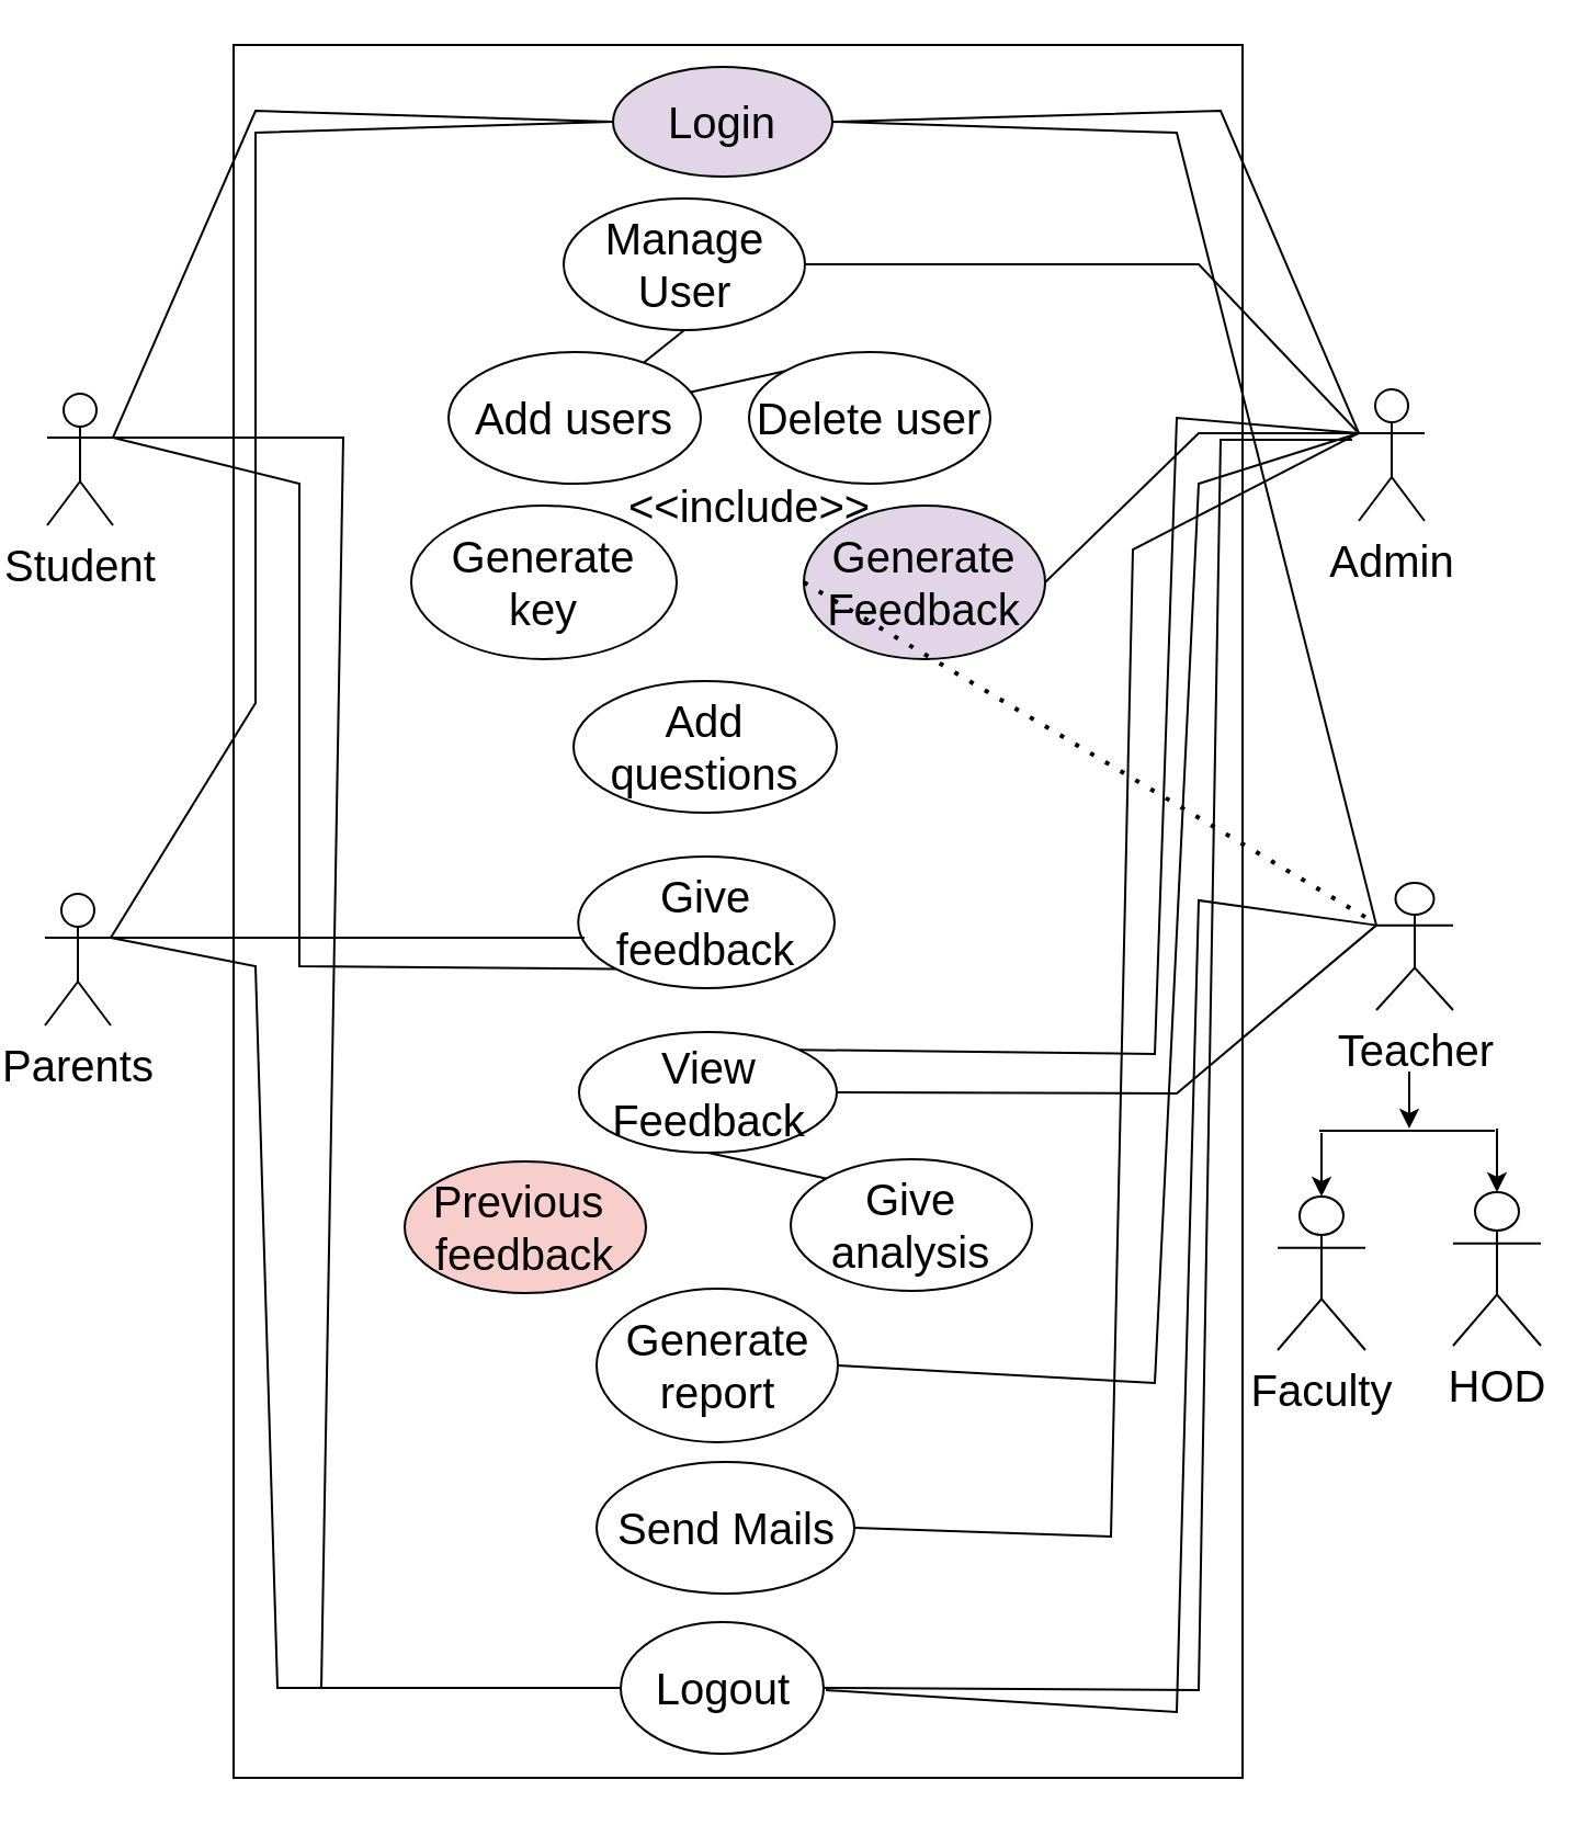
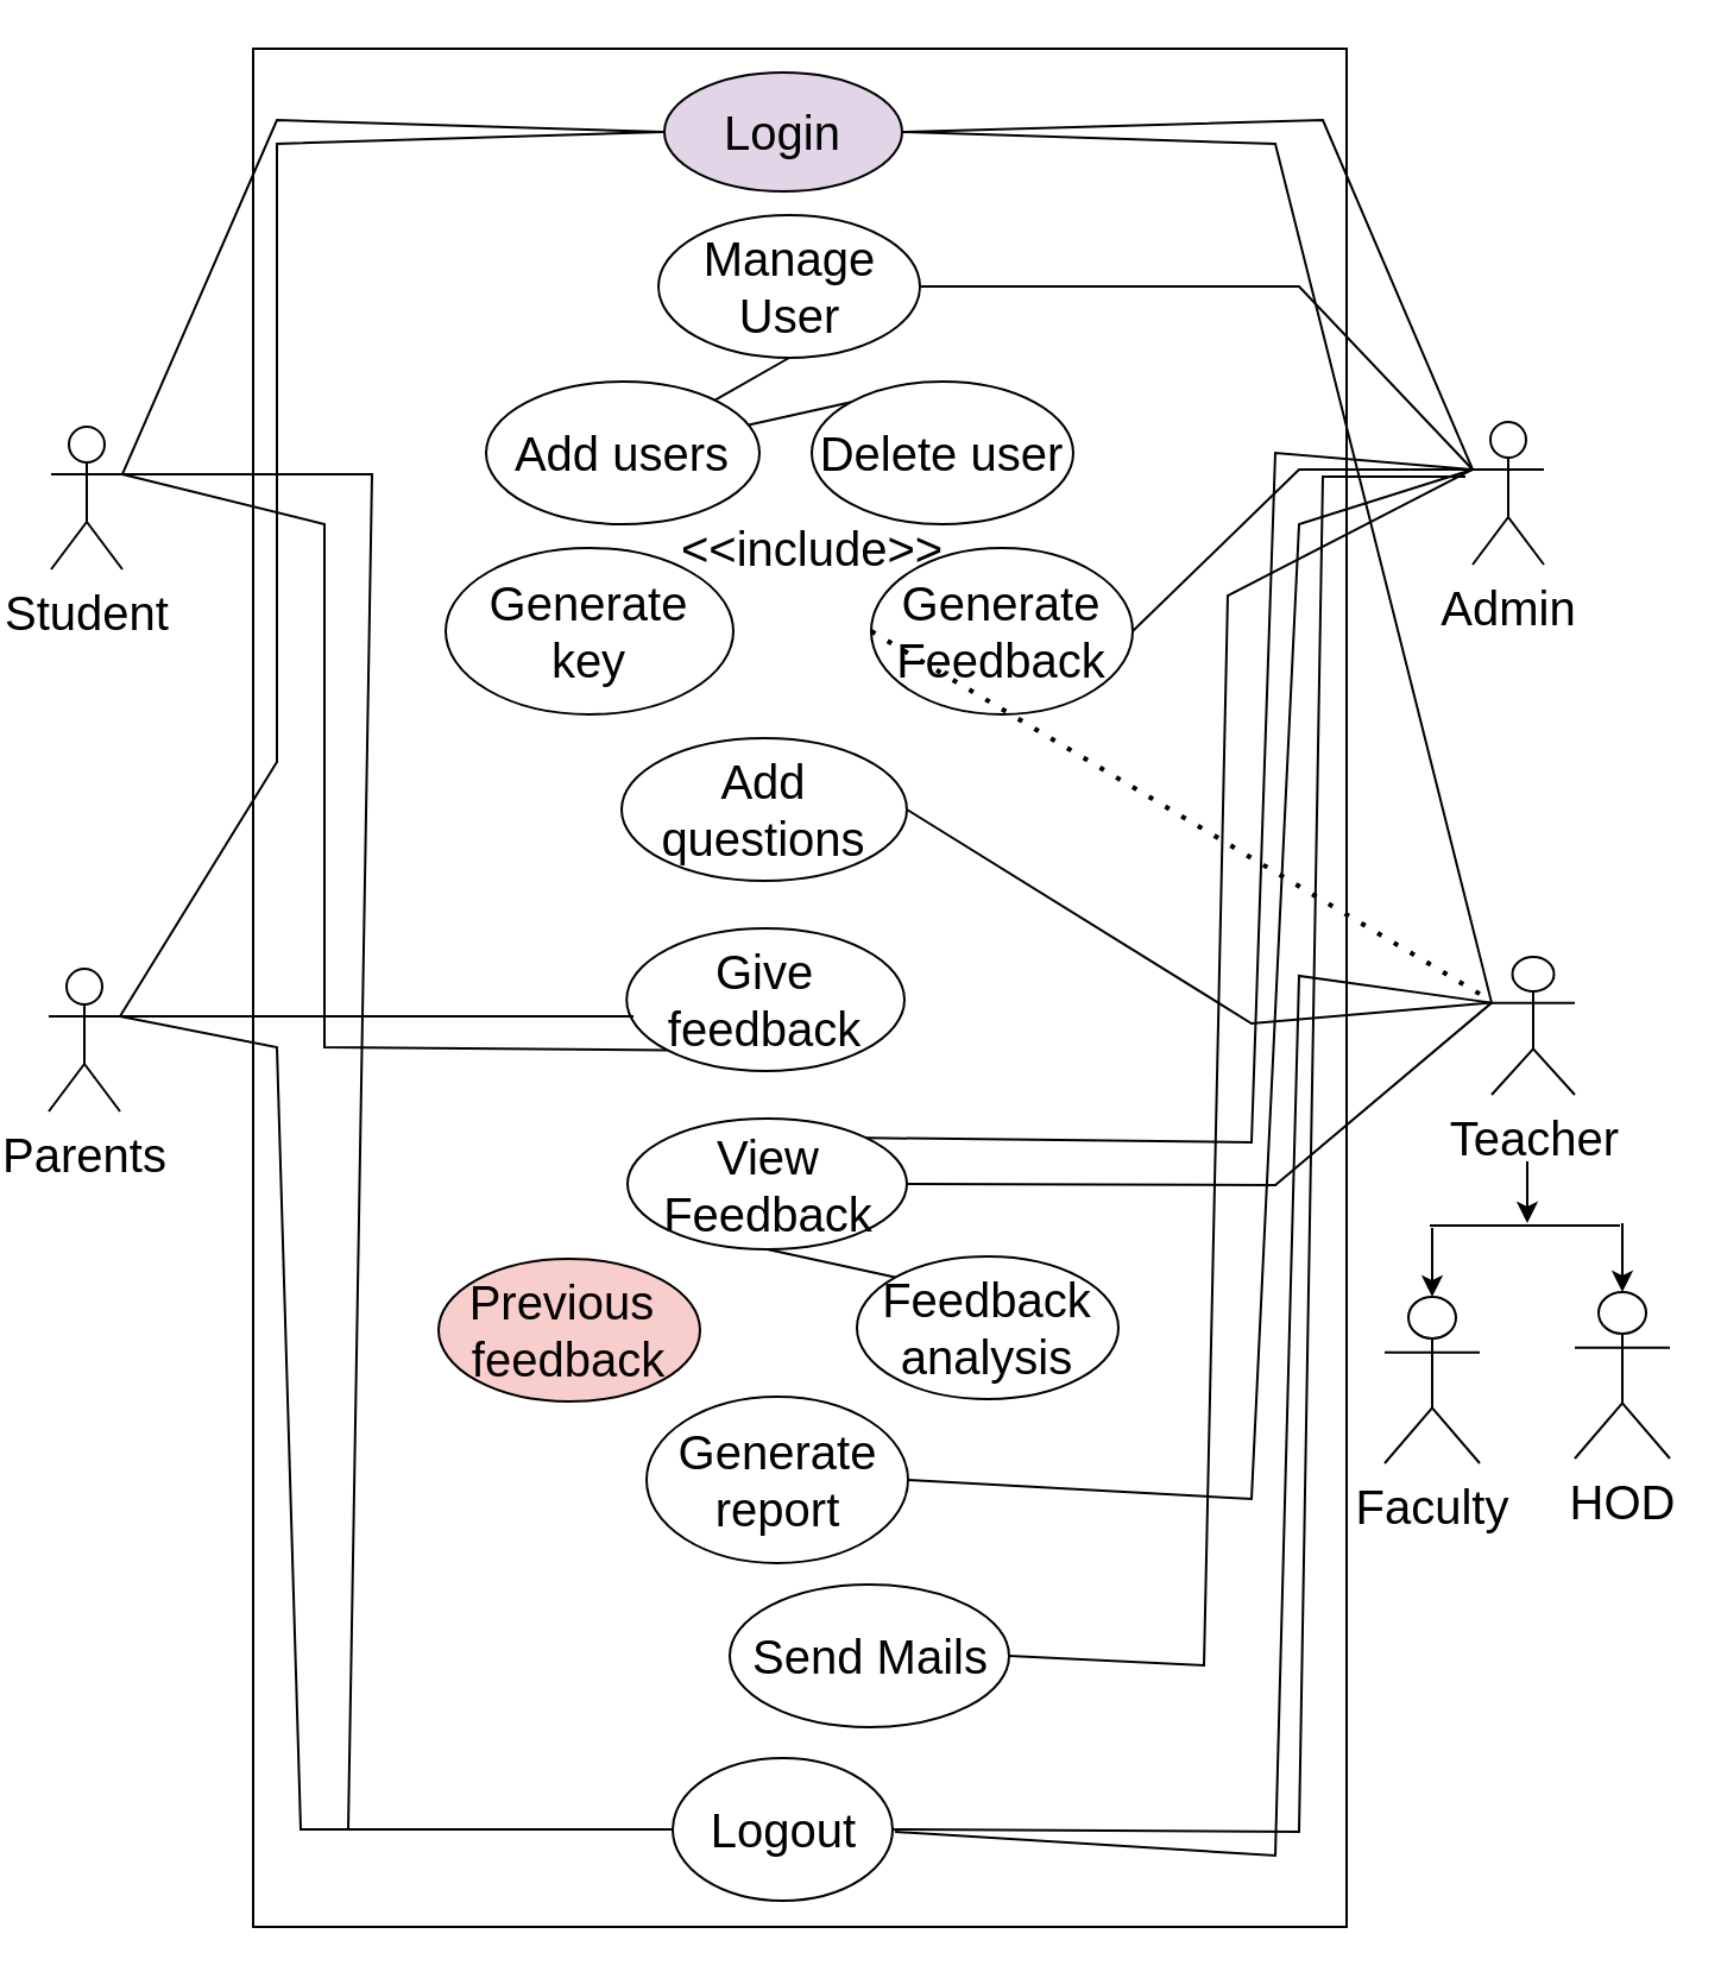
  <mxCell id="0" />
  <mxCell id="1" parent="0" />
  <mxCell id="2" value="" style="rounded=0;whiteSpace=wrap;html=1;" vertex="1" parent="1"><mxGeometry x="106" y="20" width="460" height="790" as="geometry" /></mxCell>
  <mxCell id="3" value="&lt;font style=&quot;font-size: 20px;&quot;&gt;Login&lt;/font&gt;" style="ellipse;whiteSpace=wrap;html=1;fillColor=#e1d5e7;" vertex="1" parent="1"><mxGeometry x="279" y="30" width="100" height="50" as="geometry" /></mxCell>
  <mxCell id="4" value="Admin" style="shape=umlActor;verticalLabelPosition=bottom;verticalAlign=top;html=1;outlineConnect=0;fontSize=20;" vertex="1" parent="1"><mxGeometry x="619" y="177" width="30" height="60" as="geometry" /></mxCell>
- <mxCell id="5" value="Manage User" style="ellipse;whiteSpace=wrap;html=1;fontSize=20;" vertex="1" parent="1"><mxGeometry x="256.5" y="90" width="110" height="60" as="geometry" /></mxCell>
- <mxCell id="6" value="Generate Feedback" style="ellipse;whiteSpace=wrap;html=1;fontSize=20;fillColor=#e1d5e7;" vertex="1" parent="1"><mxGeometry x="366" y="230" width="110" height="70" as="geometry" /></mxCell>
+ <mxCell id="5" value="Manage User" style="ellipse;whiteSpace=wrap;html=1;fontSize=20;" vertex="1" parent="1"><mxGeometry x="276.5" y="90" width="110" height="60" as="geometry" /></mxCell>
+ <mxCell id="6" value="Generate Feedback" style="ellipse;whiteSpace=wrap;html=1;fontSize=20;" vertex="1" parent="1"><mxGeometry x="366" y="230" width="110" height="70" as="geometry" /></mxCell>
  <mxCell id="7" value="View Feedback" style="ellipse;whiteSpace=wrap;html=1;fontSize=20;" vertex="1" parent="1"><mxGeometry x="263.5" y="470" width="117.5" height="55" as="geometry" /></mxCell>
  <mxCell id="8" value="Generate key" style="ellipse;whiteSpace=wrap;html=1;fontSize=20;" vertex="1" parent="1"><mxGeometry x="187" y="230" width="121" height="70" as="geometry" /></mxCell>
- <mxCell id="9" value="Send Mails" style="ellipse;whiteSpace=wrap;html=1;fontSize=20;" vertex="1" parent="1"><mxGeometry x="271.5" y="666" width="117.5" height="60" as="geometry" /></mxCell>
+ <mxCell id="9" value="Send Mails" style="ellipse;whiteSpace=wrap;html=1;fontSize=20;" vertex="1" parent="1"><mxGeometry x="306.5" y="666" width="117.5" height="60" as="geometry" /></mxCell>
  <mxCell id="10" value="Add questions" style="ellipse;whiteSpace=wrap;html=1;fontSize=20;" vertex="1" parent="1"><mxGeometry x="261" y="310" width="120" height="60" as="geometry" /></mxCell>
  <mxCell id="11" value="Delete user" style="ellipse;whiteSpace=wrap;html=1;fontSize=20;" vertex="1" parent="1"><mxGeometry x="341" y="160" width="110" height="60" as="geometry" /></mxCell>
  <mxCell id="12" value="Add users" style="ellipse;whiteSpace=wrap;html=1;fontSize=20;" vertex="1" parent="1"><mxGeometry x="204" y="160" width="115" height="60" as="geometry" /></mxCell>
  <mxCell id="13" value="Parents" style="shape=umlActor;verticalLabelPosition=bottom;verticalAlign=top;html=1;outlineConnect=0;fontSize=20;" vertex="1" parent="1"><mxGeometry x="20" y="407" width="30" height="60" as="geometry" /></mxCell>
  <mxCell id="14" value="Student" style="shape=umlActor;verticalLabelPosition=bottom;verticalAlign=top;html=1;outlineConnect=0;fontSize=20;" vertex="1" parent="1"><mxGeometry x="21" y="179" width="30" height="60" as="geometry" /></mxCell>
  <mxCell id="15" value="Teacher" style="shape=umlActor;verticalLabelPosition=bottom;verticalAlign=top;html=1;outlineConnect=0;fontSize=20;" vertex="1" parent="1"><mxGeometry x="627" y="402" width="35" height="58" as="geometry" /></mxCell>
  <mxCell id="16" value="" style="endArrow=none;html=1;rounded=0;fontSize=20;" edge="1" parent="1"><mxGeometry width="50" height="50" relative="1" as="geometry"><mxPoint x="601" y="515" as="sourcePoint" /><mxPoint x="681" y="515" as="targetPoint" /><Array as="points"><mxPoint x="641" y="515" /></Array></mxGeometry></mxCell>
  <mxCell id="17" value="" style="endArrow=classic;html=1;rounded=0;fontSize=20;" edge="1" parent="1"><mxGeometry width="50" height="50" relative="1" as="geometry"><mxPoint x="642" y="488" as="sourcePoint" /><mxPoint x="642" y="514" as="targetPoint" /></mxGeometry></mxCell>
  <mxCell id="18" value="Logout" style="ellipse;whiteSpace=wrap;html=1;fontSize=20;" vertex="1" parent="1"><mxGeometry x="282.5" y="739" width="92.5" height="60" as="geometry" /></mxCell>
  <mxCell id="19" value="Previous&amp;nbsp; feedback" style="ellipse;whiteSpace=wrap;html=1;fontSize=20;fillColor=#f8cecc;" vertex="1" parent="1"><mxGeometry x="184" y="529" width="110" height="60" as="geometry" /></mxCell>
- <mxCell id="20" value="Give analysis" style="ellipse;whiteSpace=wrap;html=1;fontSize=20;" vertex="1" parent="1"><mxGeometry x="360" y="528" width="110" height="60" as="geometry" /></mxCell>
+ <mxCell id="20" value="Feedback analysis" style="ellipse;whiteSpace=wrap;html=1;fontSize=20;" vertex="1" parent="1"><mxGeometry x="360" y="528" width="110" height="60" as="geometry" /></mxCell>
  <mxCell id="21" value="Give feedback" style="ellipse;whiteSpace=wrap;html=1;fontSize=20;" vertex="1" parent="1"><mxGeometry x="263.13" y="390" width="116.87" height="60" as="geometry" /></mxCell>
  <mxCell id="22" value="" style="endArrow=none;dashed=1;html=1;dashPattern=1 3;strokeWidth=2;rounded=0;fontSize=20;exitX=0;exitY=0.5;exitDx=0;exitDy=0;" edge="1" parent="1" source="6" target="15"><mxGeometry width="50" height="50" relative="1" as="geometry"><mxPoint x="98" y="450" as="sourcePoint" /><mxPoint x="148" y="400" as="targetPoint" /></mxGeometry></mxCell>
  <mxCell id="23" value="Generate report" style="ellipse;whiteSpace=wrap;html=1;fontSize=20;" vertex="1" parent="1"><mxGeometry x="271.5" y="587" width="110" height="70" as="geometry" /></mxCell>
  <mxCell id="24" value="&amp;lt;&amp;lt;include&amp;gt;&amp;gt;" style="text;html=1;align=center;verticalAlign=middle;resizable=0;points=[];autosize=1;strokeColor=none;fillColor=none;fontSize=20;" vertex="1" parent="1"><mxGeometry x="276" y="210" width="130" height="40" as="geometry" /></mxCell>
  <mxCell id="25" value="" style="endArrow=none;html=1;rounded=0;fontSize=20;exitX=1;exitY=0.333;exitDx=0;exitDy=0;exitPerimeter=0;entryX=0;entryY=0.5;entryDx=0;entryDy=0;" edge="1" parent="1" source="14" target="3"><mxGeometry width="50" height="50" relative="1" as="geometry"><mxPoint x="106" y="430" as="sourcePoint" /><mxPoint x="156" y="380" as="targetPoint" /><Array as="points"><mxPoint x="116" y="50" /></Array></mxGeometry></mxCell>
  <mxCell id="26" value="" style="endArrow=none;html=1;rounded=0;fontSize=20;exitX=1;exitY=0.333;exitDx=0;exitDy=0;exitPerimeter=0;entryX=0;entryY=0.5;entryDx=0;entryDy=0;" edge="1" parent="1" source="13" target="3"><mxGeometry width="50" height="50" relative="1" as="geometry"><mxPoint x="106" y="380" as="sourcePoint" /><mxPoint x="156" y="330" as="targetPoint" /><Array as="points"><mxPoint x="116" y="320" /><mxPoint x="116" y="60" /></Array></mxGeometry></mxCell>
  <mxCell id="27" value="HOD" style="shape=umlActor;verticalLabelPosition=bottom;verticalAlign=top;html=1;outlineConnect=0;fontSize=20;" vertex="1" parent="1"><mxGeometry x="662" y="543" width="40" height="70" as="geometry" /></mxCell>
  <mxCell id="28" value="Faculty" style="shape=umlActor;verticalLabelPosition=bottom;verticalAlign=top;html=1;outlineConnect=0;fontSize=20;" vertex="1" parent="1"><mxGeometry x="582" y="545" width="40" height="70" as="geometry" /></mxCell>
  <mxCell id="29" value="" style="endArrow=classic;html=1;rounded=0;fontSize=20;entryX=0.5;entryY=0;entryDx=0;entryDy=0;entryPerimeter=0;" edge="1" parent="1" target="27"><mxGeometry width="50" height="50" relative="1" as="geometry"><mxPoint x="682" y="514" as="sourcePoint" /><mxPoint x="582" y="514" as="targetPoint" /></mxGeometry></mxCell>
  <mxCell id="30" value="" style="endArrow=classic;html=1;rounded=0;fontSize=20;entryX=0.5;entryY=0;entryDx=0;entryDy=0;entryPerimeter=0;" edge="1" parent="1"><mxGeometry width="50" height="50" relative="1" as="geometry"><mxPoint x="602" y="516" as="sourcePoint" /><mxPoint x="602" y="545" as="targetPoint" /></mxGeometry></mxCell>
  <mxCell id="31" value="" style="endArrow=none;html=1;rounded=0;fontSize=20;entryX=1;entryY=0.5;entryDx=0;entryDy=0;exitX=0;exitY=0.333;exitDx=0;exitDy=0;exitPerimeter=0;" edge="1" parent="1" source="4" target="3"><mxGeometry width="50" height="50" relative="1" as="geometry"><mxPoint x="366" y="360" as="sourcePoint" /><mxPoint x="416" y="310" as="targetPoint" /><Array as="points"><mxPoint x="556" y="50" /></Array></mxGeometry></mxCell>
  <mxCell id="32" value="" style="endArrow=none;html=1;rounded=0;fontSize=20;exitX=0;exitY=0.333;exitDx=0;exitDy=0;exitPerimeter=0;entryX=1;entryY=0.5;entryDx=0;entryDy=0;" edge="1" parent="1" source="15" target="3"><mxGeometry width="50" height="50" relative="1" as="geometry"><mxPoint x="366" y="360" as="sourcePoint" /><mxPoint x="416" y="310" as="targetPoint" /><Array as="points"><mxPoint x="536" y="60" /></Array></mxGeometry></mxCell>
  <mxCell id="33" value="" style="endArrow=none;html=1;rounded=0;fontSize=20;exitX=1;exitY=0.333;exitDx=0;exitDy=0;exitPerimeter=0;" edge="1" parent="1" source="13"><mxGeometry width="50" height="50" relative="1" as="geometry"><mxPoint x="366" y="360" as="sourcePoint" /><mxPoint x="266" y="427" as="targetPoint" /></mxGeometry></mxCell>
  <mxCell id="34" value="" style="endArrow=none;html=1;rounded=0;fontSize=20;exitX=1;exitY=0.333;exitDx=0;exitDy=0;exitPerimeter=0;entryX=0;entryY=1;entryDx=0;entryDy=0;" edge="1" parent="1" source="14" target="21"><mxGeometry width="50" height="50" relative="1" as="geometry"><mxPoint x="366" y="360" as="sourcePoint" /><mxPoint x="266" y="440" as="targetPoint" /><Array as="points"><mxPoint x="136" y="220" /><mxPoint x="136" y="440" /></Array></mxGeometry></mxCell>
  <mxCell id="35" value="" style="endArrow=none;html=1;rounded=0;fontSize=20;entryX=0;entryY=0.333;entryDx=0;entryDy=0;entryPerimeter=0;exitX=1;exitY=0.5;exitDx=0;exitDy=0;" edge="1" parent="1" source="5" target="4"><mxGeometry width="50" height="50" relative="1" as="geometry"><mxPoint x="366" y="360" as="sourcePoint" /><mxPoint x="416" y="310" as="targetPoint" /><Array as="points"><mxPoint x="546" y="120" /></Array></mxGeometry></mxCell>
  <mxCell id="36" value="" style="endArrow=none;html=1;rounded=0;fontSize=20;entryX=0.5;entryY=1;entryDx=0;entryDy=0;" edge="1" parent="1" source="12" target="5"><mxGeometry width="50" height="50" relative="1" as="geometry"><mxPoint x="366" y="360" as="sourcePoint" /><mxPoint x="416" y="310" as="targetPoint" /></mxGeometry></mxCell>
  <mxCell id="37" value="" style="endArrow=none;html=1;rounded=0;fontSize=20;exitX=0;exitY=0;exitDx=0;exitDy=0;" edge="1" parent="1" source="11" target="12"><mxGeometry width="50" height="50" relative="1" as="geometry"><mxPoint x="366" y="360" as="sourcePoint" /><mxPoint x="336" y="160" as="targetPoint" /></mxGeometry></mxCell>
+ <mxCell id="38" value="" style="endArrow=none;html=1;rounded=0;fontSize=20;entryX=0;entryY=0.333;entryDx=0;entryDy=0;entryPerimeter=0;exitX=1;exitY=0.5;exitDx=0;exitDy=0;" edge="1" parent="1" source="10" target="15"><mxGeometry width="50" height="50" relative="1" as="geometry"><mxPoint x="436" y="460" as="sourcePoint" /><mxPoint x="486" y="410" as="targetPoint" /><Array as="points"><mxPoint x="526" y="430" /></Array></mxGeometry></mxCell>
  <mxCell id="39" value="" style="endArrow=none;html=1;rounded=0;fontSize=20;exitX=1;exitY=0.5;exitDx=0;exitDy=0;entryX=0;entryY=0.333;entryDx=0;entryDy=0;entryPerimeter=0;" edge="1" parent="1" source="6" target="4"><mxGeometry width="50" height="50" relative="1" as="geometry"><mxPoint x="436" y="460" as="sourcePoint" /><mxPoint x="616" y="200" as="targetPoint" /><Array as="points"><mxPoint x="546" y="197" /></Array></mxGeometry></mxCell>
  <mxCell id="40" value="" style="endArrow=none;html=1;rounded=0;fontSize=20;exitX=0.5;exitY=1;exitDx=0;exitDy=0;entryX=0;entryY=0;entryDx=0;entryDy=0;" edge="1" parent="1" source="7" target="20"><mxGeometry width="50" height="50" relative="1" as="geometry"><mxPoint x="436" y="460" as="sourcePoint" /><mxPoint x="486" y="410" as="targetPoint" /></mxGeometry></mxCell>
  <mxCell id="41" value="" style="endArrow=none;html=1;rounded=0;fontSize=20;exitX=1;exitY=0;exitDx=0;exitDy=0;entryX=0;entryY=0.333;entryDx=0;entryDy=0;entryPerimeter=0;" edge="1" parent="1" source="7" target="4"><mxGeometry width="50" height="50" relative="1" as="geometry"><mxPoint x="436" y="460" as="sourcePoint" /><mxPoint x="616" y="200" as="targetPoint" /><Array as="points"><mxPoint x="526" y="480" /><mxPoint x="536" y="190" /></Array></mxGeometry></mxCell>
  <mxCell id="42" value="" style="endArrow=none;html=1;rounded=0;fontSize=20;exitX=1;exitY=0.5;exitDx=0;exitDy=0;" edge="1" parent="1" source="18"><mxGeometry width="50" height="50" relative="1" as="geometry"><mxPoint x="436" y="460" as="sourcePoint" /><mxPoint x="616" y="200" as="targetPoint" /><Array as="points"><mxPoint x="546" y="770" /><mxPoint x="556" y="200" /></Array></mxGeometry></mxCell>
  <mxCell id="43" value="" style="endArrow=none;html=1;rounded=0;fontSize=20;entryX=0;entryY=0.333;entryDx=0;entryDy=0;entryPerimeter=0;" edge="1" parent="1" target="15"><mxGeometry width="50" height="50" relative="1" as="geometry"><mxPoint x="376" y="770" as="sourcePoint" /><mxPoint x="486" y="430" as="targetPoint" /><Array as="points"><mxPoint x="536" y="780" /><mxPoint x="546" y="410" /></Array></mxGeometry></mxCell>
  <mxCell id="44" value="" style="endArrow=none;html=1;rounded=0;fontSize=20;entryX=0;entryY=0.333;entryDx=0;entryDy=0;entryPerimeter=0;exitX=1;exitY=0.5;exitDx=0;exitDy=0;" edge="1" parent="1" source="9" target="4"><mxGeometry width="50" height="50" relative="1" as="geometry"><mxPoint x="436" y="480" as="sourcePoint" /><mxPoint x="486" y="430" as="targetPoint" /><Array as="points"><mxPoint x="506" y="700" /><mxPoint x="516" y="250" /></Array></mxGeometry></mxCell>
  <mxCell id="45" value="" style="endArrow=none;html=1;rounded=0;fontSize=20;exitX=1;exitY=0.333;exitDx=0;exitDy=0;exitPerimeter=0;entryX=0;entryY=0.5;entryDx=0;entryDy=0;" edge="1" parent="1" source="13" target="18"><mxGeometry width="50" height="50" relative="1" as="geometry"><mxPoint x="436" y="480" as="sourcePoint" /><mxPoint x="486" y="430" as="targetPoint" /><Array as="points"><mxPoint x="116" y="440" /><mxPoint x="126" y="769" /></Array></mxGeometry></mxCell>
  <mxCell id="46" value="" style="endArrow=none;html=1;rounded=0;fontSize=20;exitX=1;exitY=0.333;exitDx=0;exitDy=0;exitPerimeter=0;entryX=0;entryY=0.5;entryDx=0;entryDy=0;" edge="1" parent="1" source="14" target="18"><mxGeometry width="50" height="50" relative="1" as="geometry"><mxPoint x="436" y="480" as="sourcePoint" /><mxPoint x="486" y="430" as="targetPoint" /><Array as="points"><mxPoint x="156" y="199" /><mxPoint x="146" y="769" /></Array></mxGeometry></mxCell>
  <mxCell id="47" value="" style="endArrow=none;html=1;rounded=0;fontSize=20;entryX=0;entryY=0.333;entryDx=0;entryDy=0;entryPerimeter=0;exitX=1;exitY=0.5;exitDx=0;exitDy=0;" edge="1" parent="1" source="23" target="4"><mxGeometry width="50" height="50" relative="1" as="geometry"><mxPoint x="406" y="410" as="sourcePoint" /><mxPoint x="456" y="360" as="targetPoint" /><Array as="points"><mxPoint x="526" y="630" /><mxPoint x="546" y="220" /></Array></mxGeometry></mxCell>
  <mxCell id="48" value="" style="endArrow=none;html=1;rounded=0;fontSize=20;entryX=0;entryY=0.333;entryDx=0;entryDy=0;entryPerimeter=0;exitX=1;exitY=0.5;exitDx=0;exitDy=0;" edge="1" parent="1" source="7" target="15"><mxGeometry width="50" height="50" relative="1" as="geometry"><mxPoint x="406" y="410" as="sourcePoint" /><mxPoint x="456" y="360" as="targetPoint" /><Array as="points"><mxPoint x="536" y="498" /></Array></mxGeometry></mxCell>
